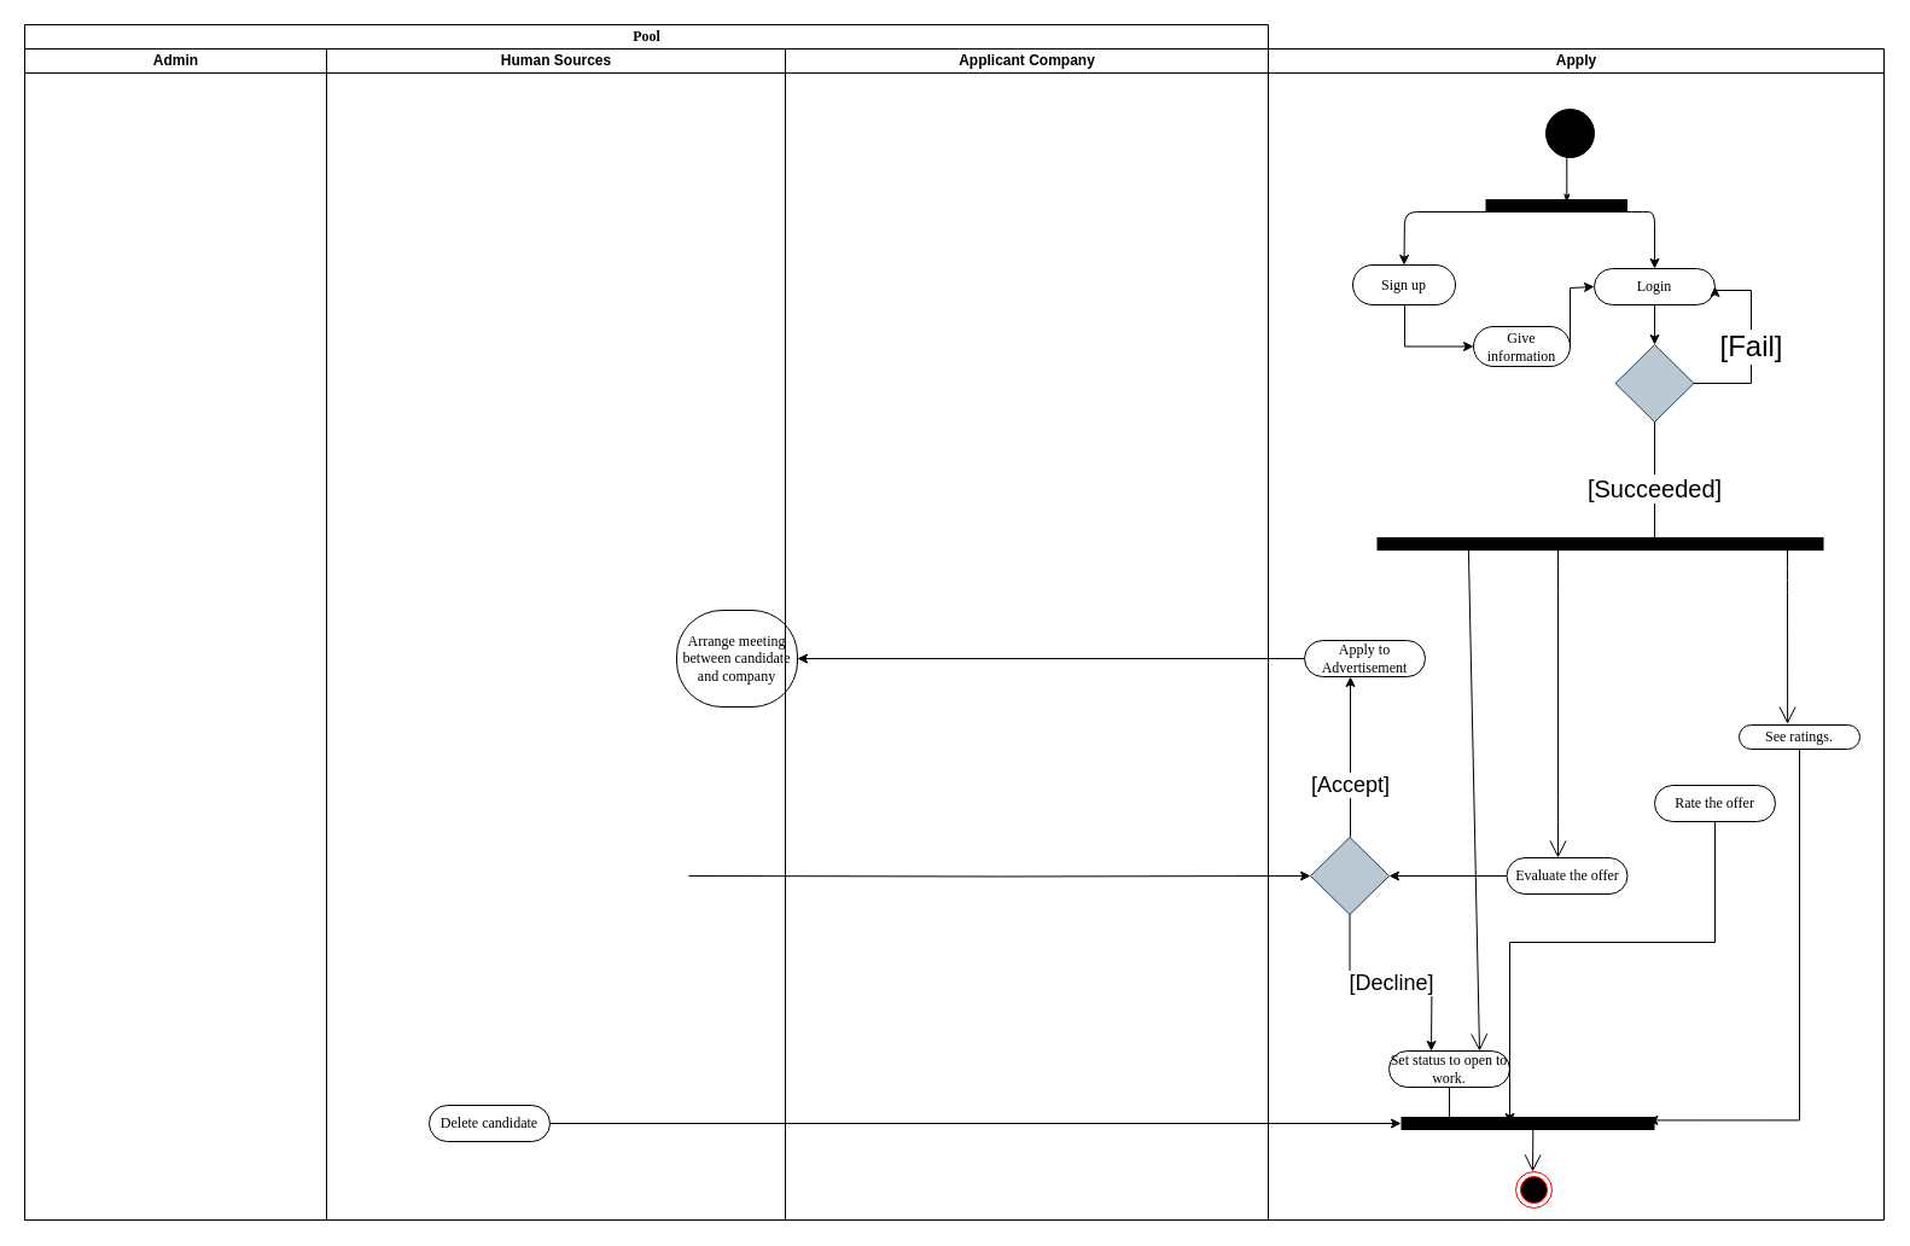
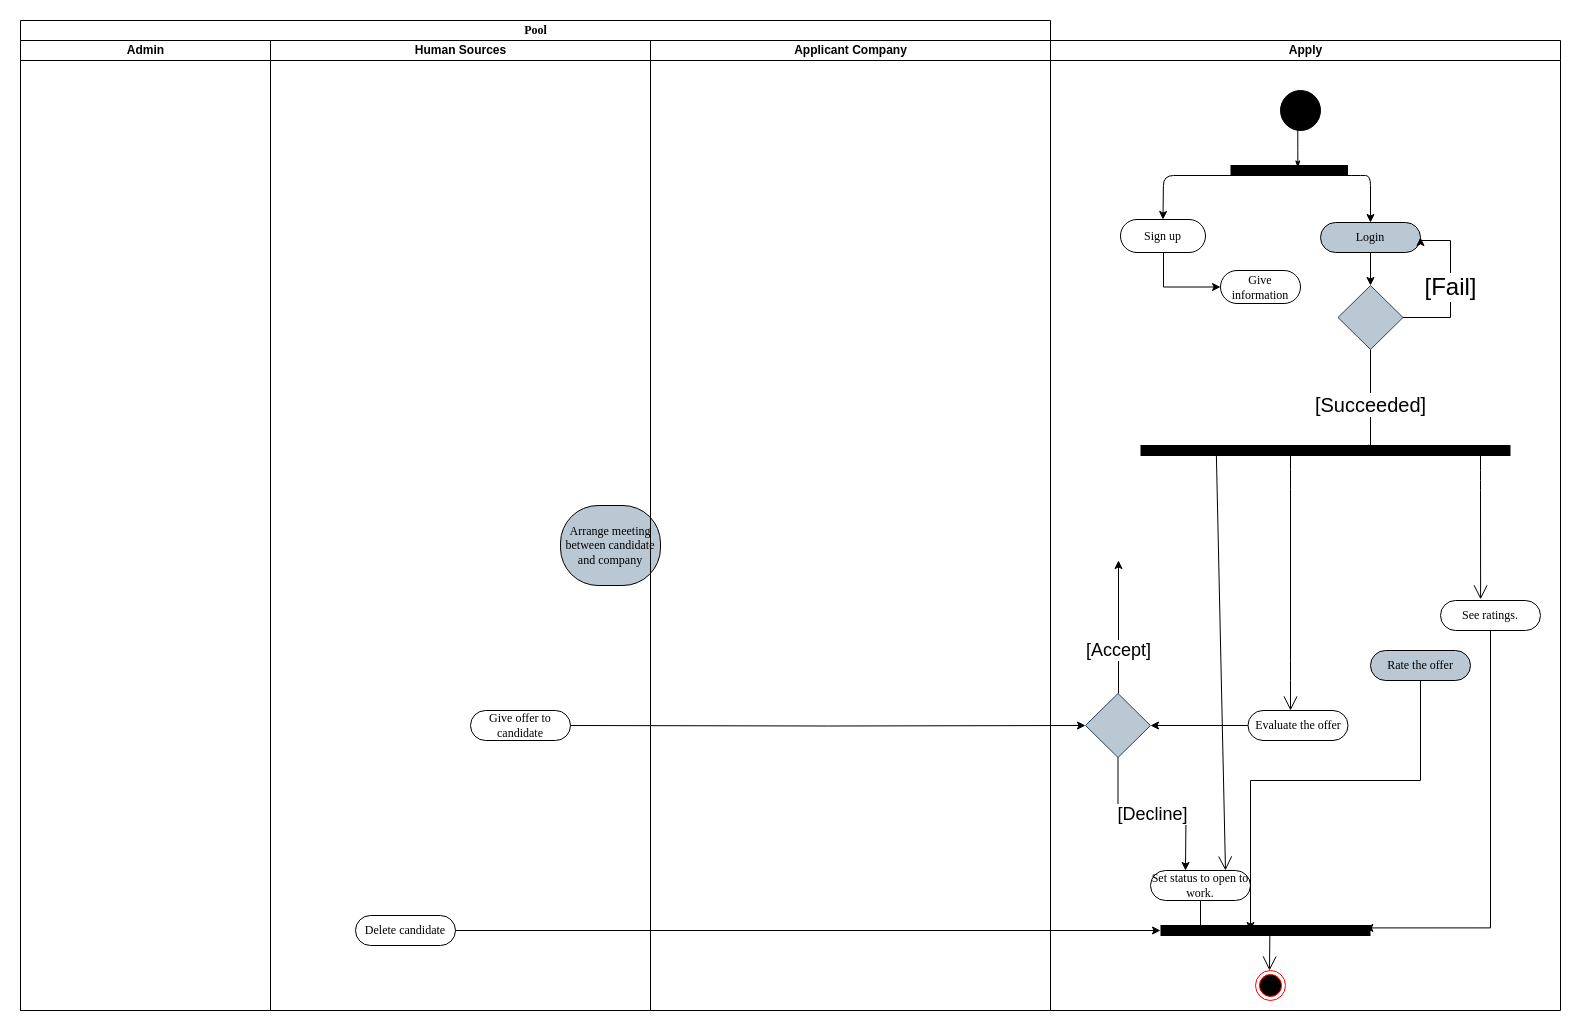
  <mxCell id="0" />
  <mxCell id="1" parent="0" />
  <mxCell id="2" value="Pool" style="swimlane;html=1;childLayout=stackLayout;startSize=20;rounded=0;shadow=0;comic=0;labelBackgroundColor=none;strokeWidth=1;fontFamily=Verdana;fontSize=12;align=center;" parent="1" vertex="1"><mxGeometry x="20" y="20" width="1030" height="990" as="geometry" /></mxCell>
  <mxCell id="3" value="Admin" style="swimlane;html=1;startSize=20;" parent="2" vertex="1"><mxGeometry y="20" width="250" height="970" as="geometry" /></mxCell>
  <mxCell id="4" value="Human Sources" style="swimlane;html=1;startSize=20;" parent="2" vertex="1"><mxGeometry x="250" y="20" width="380" height="970" as="geometry" /></mxCell>
  <mxCell id="5" value="Delete candidate" style="rounded=1;whiteSpace=wrap;html=1;shadow=0;comic=0;labelBackgroundColor=none;strokeWidth=1;fontFamily=Verdana;fontSize=12;align=center;arcSize=50;" vertex="1" parent="4"><mxGeometry x="85" y="875" width="100" height="30" as="geometry" /></mxCell>
- <mxCell id="7" value="Arrange meeting between candidate and company" style="rounded=1;whiteSpace=wrap;html=1;shadow=0;comic=0;labelBackgroundColor=none;strokeWidth=1;fontFamily=Verdana;fontSize=12;align=center;arcSize=47;" vertex="1" parent="4"><mxGeometry x="290" y="465" width="100" height="80" as="geometry" /></mxCell>
+ <mxCell id="6" value="Give offer to candidate" style="rounded=1;whiteSpace=wrap;html=1;shadow=0;comic=0;labelBackgroundColor=none;strokeWidth=1;fontFamily=Verdana;fontSize=12;align=center;arcSize=50;" vertex="1" parent="4"><mxGeometry x="200" y="670" width="100" height="30" as="geometry" /></mxCell>
+ <mxCell id="7" value="Arrange meeting between candidate and company" style="rounded=1;whiteSpace=wrap;html=1;shadow=0;comic=0;labelBackgroundColor=none;strokeWidth=1;fontFamily=Verdana;fontSize=12;align=center;arcSize=47;fillColor=#bac8d3;" vertex="1" parent="4"><mxGeometry x="290" y="465" width="100" height="80" as="geometry" /></mxCell>
  <mxCell id="8" value="Applicant Company" style="swimlane;html=1;startSize=20;" parent="2" vertex="1"><mxGeometry x="630" y="20" width="400" height="970" as="geometry" /></mxCell>
  <mxCell id="9" value="&lt;span style=&quot;font-size: 24px&quot;&gt;[Fail]&lt;/span&gt;" style="edgeStyle=orthogonalEdgeStyle;rounded=0;orthogonalLoop=1;jettySize=auto;html=1;exitX=1;exitY=0.5;exitDx=0;exitDy=0;entryX=1;entryY=0.5;entryDx=0;entryDy=0;" parent="8" edge="1"><mxGeometry x="-0.008" relative="1" as="geometry"><mxPoint x="157.5" y="515" as="targetPoint" /><Array as="points"><mxPoint x="187.5" y="592" /><mxPoint x="187.5" y="515" /></Array><mxPoint as="offset" /></mxGeometry></mxCell>
  <mxCell id="10" value="Apply" style="swimlane;html=1;startSize=20;" parent="1" vertex="1"><mxGeometry x="1050" y="40" width="510" height="970" as="geometry" /></mxCell>
  <mxCell id="11" value="" style="ellipse;whiteSpace=wrap;html=1;rounded=0;shadow=0;comic=0;labelBackgroundColor=none;strokeWidth=1;fillColor=#000000;fontFamily=Verdana;fontSize=12;align=center;" parent="10" vertex="1"><mxGeometry x="230" y="50" width="40" height="40" as="geometry" /></mxCell>
  <mxCell id="12" style="edgeStyle=orthogonalEdgeStyle;rounded=0;html=1;labelBackgroundColor=none;startArrow=none;startFill=0;startSize=5;endArrow=classicThin;endFill=1;endSize=5;jettySize=auto;orthogonalLoop=1;strokeWidth=1;fontFamily=Verdana;fontSize=12;entryX=0.573;entryY=0.371;entryDx=0;entryDy=0;entryPerimeter=0;" parent="10" source="11" target="22" edge="1"><mxGeometry relative="1" as="geometry"><mxPoint x="245" y="120" as="targetPoint" /><Array as="points"><mxPoint x="247" y="110" /></Array></mxGeometry></mxCell>
  <mxCell id="13" value="&lt;span style=&quot;font-size: 24px&quot;&gt;[Fail]&lt;/span&gt;" style="edgeStyle=orthogonalEdgeStyle;rounded=0;orthogonalLoop=1;jettySize=auto;html=1;exitX=1;exitY=0.5;exitDx=0;exitDy=0;entryX=1;entryY=0.5;entryDx=0;entryDy=0;" parent="10" edge="1"><mxGeometry x="-0.008" relative="1" as="geometry"><mxPoint x="157.5" y="515" as="targetPoint" /><Array as="points"><mxPoint x="187.5" y="592" /><mxPoint x="187.5" y="515" /></Array><mxPoint as="offset" /></mxGeometry></mxCell>
- <mxCell id="14" value="Login" style="rounded=1;whiteSpace=wrap;html=1;shadow=0;comic=0;labelBackgroundColor=none;strokeWidth=1;fontFamily=Verdana;fontSize=12;align=center;arcSize=50;" vertex="1" parent="10"><mxGeometry x="270" y="182" width="100" height="30" as="geometry" /></mxCell>
+ <mxCell id="14" value="Login" style="rounded=1;whiteSpace=wrap;html=1;shadow=0;comic=0;labelBackgroundColor=none;strokeWidth=1;fontFamily=Verdana;fontSize=12;align=center;arcSize=50;fillColor=#bac8d3;" vertex="1" parent="10"><mxGeometry x="270" y="182" width="100" height="30" as="geometry" /></mxCell>
  <mxCell id="15" value="" style="rhombus;whiteSpace=wrap;html=1;color=black;fillColor=#bac8d3;strokeColor=#23445d;" vertex="1" parent="10"><mxGeometry x="287.5" y="245" width="65" height="64" as="geometry" /></mxCell>
  <mxCell id="16" value="&lt;span style=&quot;font-size: 24px&quot;&gt;[Fail]&lt;/span&gt;" style="edgeStyle=orthogonalEdgeStyle;rounded=0;orthogonalLoop=1;jettySize=auto;html=1;exitX=1;exitY=0.5;exitDx=0;exitDy=0;entryX=1;entryY=0.5;entryDx=0;entryDy=0;" edge="1" parent="10" source="15" target="14"><mxGeometry x="-0.008" relative="1" as="geometry"><mxPoint x="-600" y="85" as="targetPoint" /><Array as="points"><mxPoint x="400" y="277" /><mxPoint x="400" y="200" /></Array><mxPoint as="offset" /></mxGeometry></mxCell>
  <mxCell id="17" value="" style="line;strokeWidth=11;fillColor=none;align=left;verticalAlign=middle;spacingTop=-1;spacingLeft=3;spacingRight=3;rotatable=0;labelPosition=right;points=[];portConstraint=eastwest;fontStyle=1" vertex="1" parent="10"><mxGeometry x="90" y="400" width="370" height="20" as="geometry" /></mxCell>
  <mxCell id="18" style="edgeStyle=orthogonalEdgeStyle;rounded=0;orthogonalLoop=1;jettySize=auto;html=1;exitX=0.5;exitY=1;exitDx=0;exitDy=0;" edge="1" parent="10" source="14"><mxGeometry relative="1" as="geometry"><mxPoint x="320" y="245" as="targetPoint" /></mxGeometry></mxCell>
  <mxCell id="19" value="&lt;font style=&quot;font-size: 20px&quot;&gt;[Succeeded]&lt;/font&gt;" style="edgeStyle=orthogonalEdgeStyle;rounded=0;orthogonalLoop=1;jettySize=auto;html=1;exitX=0.5;exitY=1;exitDx=0;exitDy=0;" edge="1" parent="10" source="15"><mxGeometry relative="1" as="geometry"><mxPoint x="310" y="408" as="targetPoint" /><mxPoint x="-360" y="288" as="sourcePoint" /><Array as="points"><mxPoint x="320" y="408" /></Array></mxGeometry></mxCell>
  <mxCell id="20" style="edgeStyle=orthogonalEdgeStyle;rounded=0;orthogonalLoop=1;jettySize=auto;html=1;exitX=1;exitY=0.5;exitDx=0;exitDy=0;entryX=0;entryY=0.5;entryDx=0;entryDy=0;" edge="1" parent="10" source="21" target="26"><mxGeometry relative="1" as="geometry"><Array as="points"><mxPoint x="113" y="196" /><mxPoint x="113" y="247" /></Array></mxGeometry></mxCell>
  <mxCell id="21" value="Sign up" style="rounded=1;whiteSpace=wrap;html=1;shadow=0;comic=0;labelBackgroundColor=none;strokeWidth=1;fontFamily=Verdana;fontSize=12;align=center;arcSize=50;" vertex="1" parent="10"><mxGeometry x="70" y="179" width="85" height="33" as="geometry" /></mxCell>
  <mxCell id="22" value="" style="line;strokeWidth=11;fillColor=none;align=left;verticalAlign=middle;spacingTop=-1;spacingLeft=3;spacingRight=3;rotatable=0;labelPosition=right;points=[];portConstraint=eastwest;fontStyle=1" vertex="1" parent="10"><mxGeometry x="180" y="120" width="117.5" height="20" as="geometry" /></mxCell>
  <mxCell id="23" value="" style="endArrow=classic;html=1;entryX=0.5;entryY=0;entryDx=0;entryDy=0;" edge="1" parent="10" target="21"><mxGeometry width="50" height="50" relative="1" as="geometry"><mxPoint x="210" y="135" as="sourcePoint" /><mxPoint x="130" y="135" as="targetPoint" /><Array as="points"><mxPoint x="210" y="135" /><mxPoint x="113" y="135" /></Array></mxGeometry></mxCell>
  <mxCell id="24" value="" style="endArrow=classic;html=1;entryX=0.5;entryY=0;entryDx=0;entryDy=0;" edge="1" parent="10" target="14"><mxGeometry width="50" height="50" relative="1" as="geometry"><mxPoint x="290" y="135" as="sourcePoint" /><mxPoint x="162.5" y="192" as="targetPoint" /><Array as="points"><mxPoint x="300" y="135" /><mxPoint x="320" y="135" /></Array></mxGeometry></mxCell>
- <mxCell id="25" style="edgeStyle=orthogonalEdgeStyle;rounded=0;orthogonalLoop=1;jettySize=auto;html=1;exitX=1;exitY=0.5;exitDx=0;exitDy=0;entryX=0;entryY=0.5;entryDx=0;entryDy=0;" edge="1" parent="10" source="26" target="14"><mxGeometry relative="1" as="geometry"><Array as="points"><mxPoint x="270" y="198" /></Array></mxGeometry></mxCell>
  <mxCell id="26" value="Give information" style="rounded=1;whiteSpace=wrap;html=1;shadow=0;comic=0;labelBackgroundColor=none;strokeWidth=1;fontFamily=Verdana;fontSize=12;align=center;arcSize=50;" vertex="1" parent="10"><mxGeometry x="170" y="230" width="80" height="33" as="geometry" /></mxCell>
  <mxCell id="27" style="edgeStyle=orthogonalEdgeStyle;rounded=0;orthogonalLoop=1;jettySize=auto;html=1;exitX=0.5;exitY=1;exitDx=0;exitDy=0;" edge="1" parent="10" source="28"><mxGeometry relative="1" as="geometry"><mxPoint x="140" y="890" as="targetPoint" /><Array as="points"><mxPoint x="130" y="890" /><mxPoint x="130" y="890" /></Array></mxGeometry></mxCell>
  <mxCell id="28" value="Set status to open to work." style="rounded=1;whiteSpace=wrap;html=1;shadow=0;comic=0;labelBackgroundColor=none;strokeWidth=1;fontFamily=Verdana;fontSize=12;align=center;arcSize=50;" vertex="1" parent="10"><mxGeometry x="100" y="830" width="100" height="30" as="geometry" /></mxCell>
  <mxCell id="29" style="edgeStyle=orthogonalEdgeStyle;rounded=0;orthogonalLoop=1;jettySize=auto;html=1;exitX=0.5;exitY=1;exitDx=0;exitDy=0;" edge="1" parent="10" source="30"><mxGeometry relative="1" as="geometry"><mxPoint x="200" y="890" as="targetPoint" /><Array as="points"><mxPoint x="370" y="740" /><mxPoint x="200" y="740" /></Array></mxGeometry></mxCell>
- <mxCell id="30" value="Rate the offer" style="rounded=1;whiteSpace=wrap;html=1;shadow=0;comic=0;labelBackgroundColor=none;strokeWidth=1;fontFamily=Verdana;fontSize=12;align=center;arcSize=50;" vertex="1" parent="10"><mxGeometry x="320" y="610" width="100" height="30" as="geometry" /></mxCell>
- <mxCell id="31" value="See ratings." style="rounded=1;whiteSpace=wrap;html=1;shadow=0;comic=0;labelBackgroundColor=none;strokeWidth=1;fontFamily=Verdana;fontSize=12;align=center;arcSize=50;" vertex="1" parent="10"><mxGeometry x="390" y="560" width="100" height="20" as="geometry" /></mxCell>
- <mxCell id="32" value="Apply to Advertisement" style="rounded=1;whiteSpace=wrap;html=1;shadow=0;comic=0;labelBackgroundColor=none;strokeWidth=1;fontFamily=Verdana;fontSize=12;align=center;arcSize=50;" vertex="1" parent="10"><mxGeometry x="30" y="490" width="100" height="30" as="geometry" /></mxCell>
+ <mxCell id="30" value="Rate the offer" style="rounded=1;whiteSpace=wrap;html=1;shadow=0;comic=0;labelBackgroundColor=none;strokeWidth=1;fontFamily=Verdana;fontSize=12;align=center;arcSize=50;fillColor=#bac8d3;" vertex="1" parent="10"><mxGeometry x="320" y="610" width="100" height="30" as="geometry" /></mxCell>
+ <mxCell id="31" value="See ratings." style="rounded=1;whiteSpace=wrap;html=1;shadow=0;comic=0;labelBackgroundColor=none;strokeWidth=1;fontFamily=Verdana;fontSize=12;align=center;arcSize=50;" vertex="1" parent="10"><mxGeometry x="390" y="560" width="100" height="30" as="geometry" /></mxCell>
  <mxCell id="33" style="edgeStyle=orthogonalEdgeStyle;rounded=0;orthogonalLoop=1;jettySize=auto;html=1;" edge="1" parent="10" target="36"><mxGeometry relative="1" as="geometry"><mxPoint x="-480" y="685" as="sourcePoint" /></mxGeometry></mxCell>
  <mxCell id="34" value="&lt;font style=&quot;font-size: 18px&quot;&gt;[Accept]&lt;/font&gt;" style="edgeStyle=orthogonalEdgeStyle;rounded=0;orthogonalLoop=1;jettySize=auto;html=1;exitX=0.5;exitY=0;exitDx=0;exitDy=0;" edge="1" parent="10" source="36"><mxGeometry x="-0.356" relative="1" as="geometry"><mxPoint x="68" y="520" as="targetPoint" /><Array as="points"><mxPoint x="68" y="520" /><mxPoint x="68" y="520" /></Array><mxPoint as="offset" /></mxGeometry></mxCell>
  <mxCell id="35" value="" style="endArrow=open;endFill=1;endSize=12;html=1;" edge="1" parent="10"><mxGeometry width="160" relative="1" as="geometry"><mxPoint x="260.6" y="743" as="sourcePoint" /><mxPoint x="260.6" y="743" as="targetPoint" /></mxGeometry></mxCell>
  <mxCell id="36" value="" style="rhombus;whiteSpace=wrap;html=1;color=black;fillColor=#bac8d3;strokeColor=#23445d;" vertex="1" parent="10"><mxGeometry x="35" y="653" width="65" height="64" as="geometry" /></mxCell>
  <mxCell id="37" style="edgeStyle=orthogonalEdgeStyle;rounded=0;orthogonalLoop=1;jettySize=auto;html=1;entryX=1;entryY=0.5;entryDx=0;entryDy=0;" edge="1" parent="10" source="42" target="36"><mxGeometry relative="1" as="geometry"><mxPoint x="252.5" y="685" as="sourcePoint" /></mxGeometry></mxCell>
  <mxCell id="38" value="&lt;font style=&quot;font-size: 18px&quot;&gt;[Decline]&lt;/font&gt;" style="edgeStyle=orthogonalEdgeStyle;rounded=0;orthogonalLoop=1;jettySize=auto;html=1;exitX=0.5;exitY=1;exitDx=0;exitDy=0;entryX=0.5;entryY=0;entryDx=0;entryDy=0;" edge="1" parent="10" source="36"><mxGeometry relative="1" as="geometry"><mxPoint x="135" y="830" as="targetPoint" /></mxGeometry></mxCell>
  <mxCell id="39" value="" style="line;strokeWidth=11;fillColor=none;align=left;verticalAlign=middle;spacingTop=-1;spacingLeft=3;spacingRight=3;rotatable=0;labelPosition=right;points=[];portConstraint=eastwest;fontStyle=1" vertex="1" parent="10"><mxGeometry x="110" y="880" width="210" height="20" as="geometry" /></mxCell>
  <mxCell id="40" value="" style="ellipse;html=1;shape=endState;fillColor=#000000;strokeColor=#ff0000;" vertex="1" parent="10"><mxGeometry x="205" y="930" width="30" height="30" as="geometry" /></mxCell>
  <mxCell id="41" value="" style="endArrow=open;endFill=1;endSize=12;html=1;exitX=0.501;exitY=0.843;exitDx=0;exitDy=0;exitPerimeter=0;" edge="1" parent="10"><mxGeometry width="160" relative="1" as="geometry"><mxPoint x="219.4" y="890" as="sourcePoint" /><mxPoint x="219" y="930" as="targetPoint" /></mxGeometry></mxCell>
  <mxCell id="42" value="Evaluate the offer" style="rounded=1;whiteSpace=wrap;html=1;shadow=0;comic=0;labelBackgroundColor=none;strokeWidth=1;fontFamily=Verdana;fontSize=12;align=center;arcSize=50;" vertex="1" parent="10"><mxGeometry x="197.5" y="670" width="100" height="30" as="geometry" /></mxCell>
  <mxCell id="43" value="" style="endArrow=open;endFill=1;endSize=12;html=1;entryX=0.401;entryY=-0.038;entryDx=0;entryDy=0;entryPerimeter=0;" edge="1" parent="10" target="31"><mxGeometry width="160" relative="1" as="geometry"><mxPoint x="430" y="413" as="sourcePoint" /><mxPoint x="229" y="940" as="targetPoint" /><Array as="points"><mxPoint x="430" y="440" /></Array></mxGeometry></mxCell>
  <mxCell id="44" value="" style="endArrow=open;endFill=1;endSize=12;html=1;" edge="1" parent="10"><mxGeometry width="160" relative="1" as="geometry"><mxPoint x="240" y="412" as="sourcePoint" /><mxPoint x="240" y="670" as="targetPoint" /><Array as="points"><mxPoint x="240" y="439" /><mxPoint x="240" y="630" /></Array></mxGeometry></mxCell>
  <mxCell id="45" value="" style="endArrow=open;endFill=1;endSize=12;html=1;entryX=0.75;entryY=0;entryDx=0;entryDy=0;exitX=0.205;exitY=0.657;exitDx=0;exitDy=0;exitPerimeter=0;" edge="1" parent="10" source="17" target="28"><mxGeometry width="160" relative="1" as="geometry"><mxPoint x="180" y="412.07" as="sourcePoint" /><mxPoint x="180" y="460" as="targetPoint" /><Array as="points" /></mxGeometry></mxCell>
  <mxCell id="46" style="edgeStyle=orthogonalEdgeStyle;rounded=0;orthogonalLoop=1;jettySize=auto;html=1;exitX=0.5;exitY=1;exitDx=0;exitDy=0;entryX=0.973;entryY=0.371;entryDx=0;entryDy=0;entryPerimeter=0;" edge="1" parent="10" source="31" target="39"><mxGeometry relative="1" as="geometry"><mxPoint x="440.143" y="890" as="targetPoint" /></mxGeometry></mxCell>
- <mxCell id="47" style="edgeStyle=orthogonalEdgeStyle;rounded=0;orthogonalLoop=1;jettySize=auto;html=1;exitX=0;exitY=0.5;exitDx=0;exitDy=0;" edge="1" parent="1" source="32" target="7"><mxGeometry relative="1" as="geometry" /></mxCell>
  <mxCell id="48" style="edgeStyle=orthogonalEdgeStyle;rounded=0;orthogonalLoop=1;jettySize=auto;html=1;" edge="1" parent="1" source="5" target="39"><mxGeometry relative="1" as="geometry" /></mxCell>
